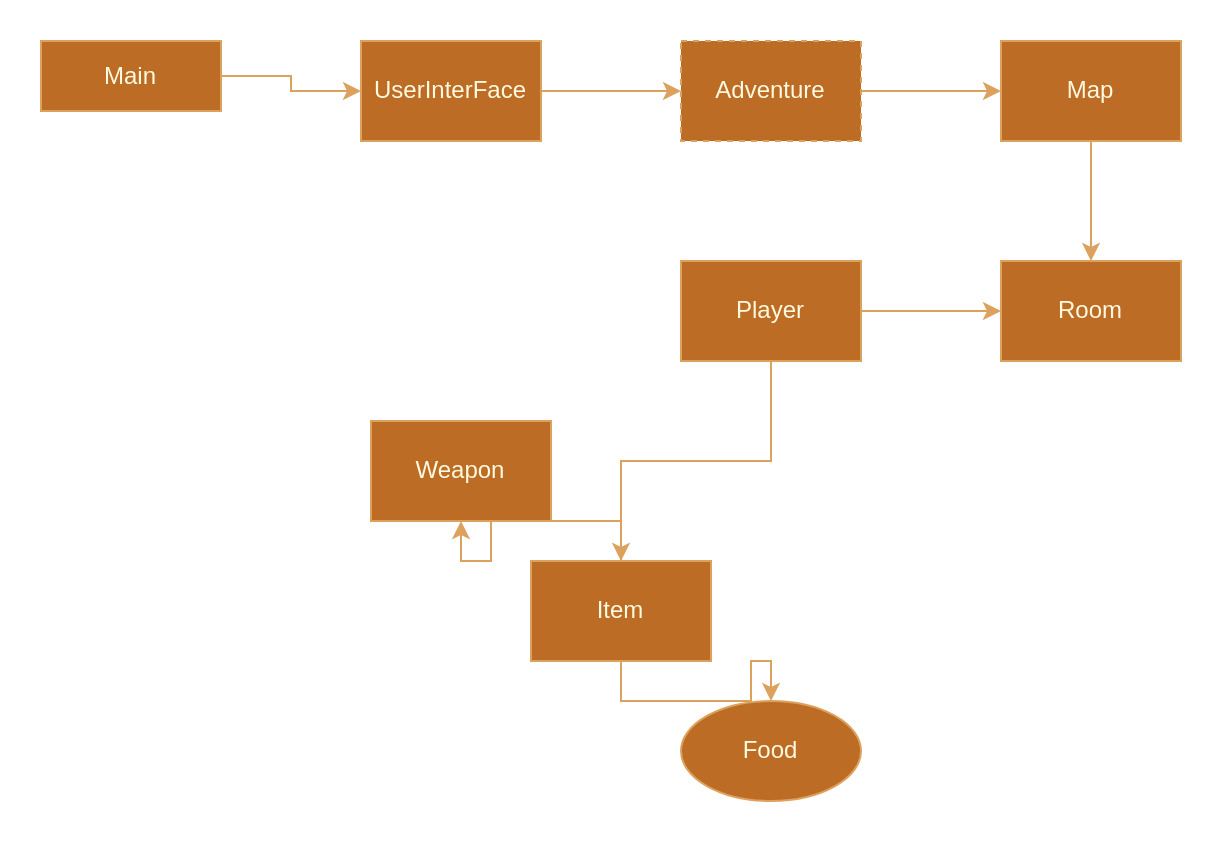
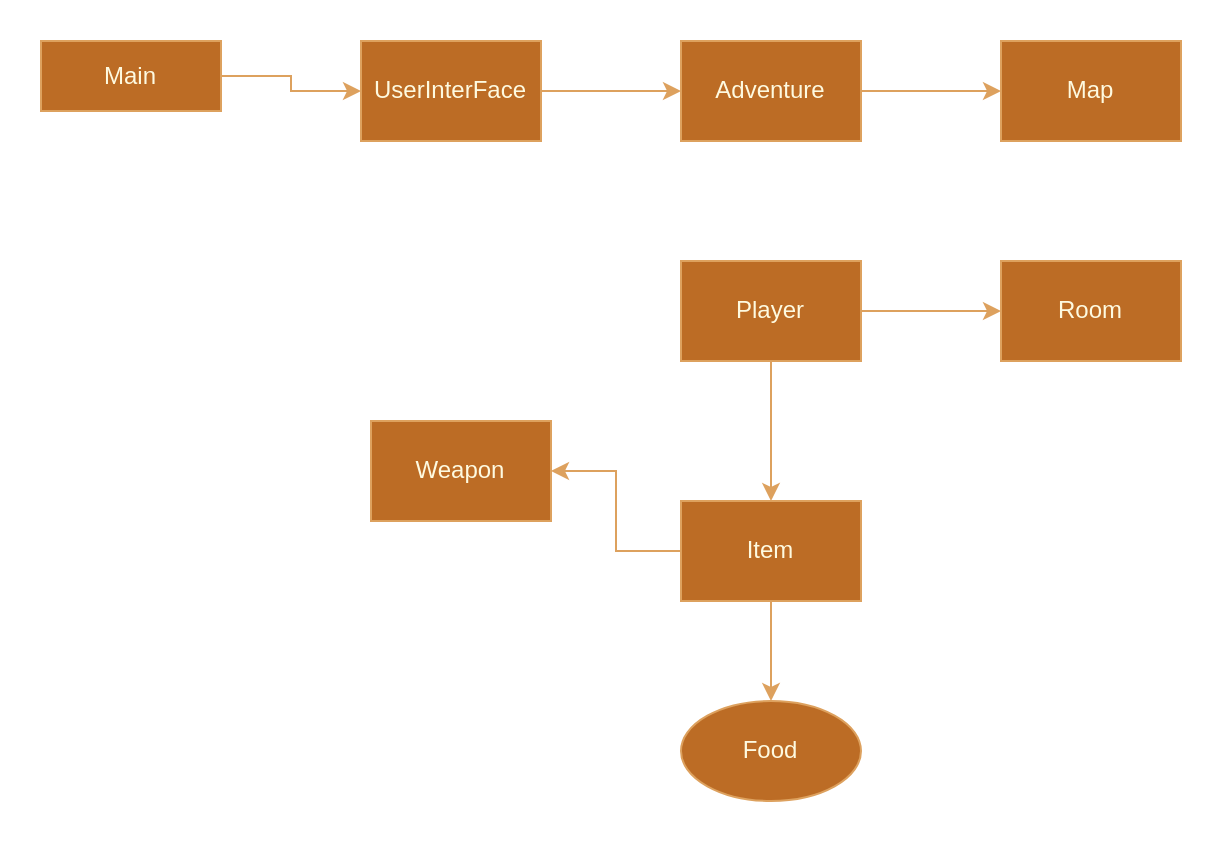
  <mxCell id="0" />
  <mxCell id="1" parent="0" />
  <mxCell id="2" value="" style="edgeStyle=orthogonalEdgeStyle;rounded=0;orthogonalLoop=1;jettySize=auto;html=1;strokeColor=#DDA15E;fontColor=#FEFAE0;fillColor=#BC6C25;" edge="1" parent="1" source="3" target="5"><mxGeometry relative="1" as="geometry" /></mxCell>
  <mxCell id="3" value="Main" style="rounded=0;whiteSpace=wrap;html=1;labelBackgroundColor=none;fillColor=#BC6C25;strokeColor=#DDA15E;fontColor=#FEFAE0;" vertex="1" parent="1"><mxGeometry x="20" y="20" width="90" height="35" as="geometry" /></mxCell>
  <mxCell id="4" value="" style="edgeStyle=orthogonalEdgeStyle;rounded=0;orthogonalLoop=1;jettySize=auto;html=1;strokeColor=#DDA15E;fontColor=#FEFAE0;fillColor=#BC6C25;" edge="1" parent="1" source="5" target="12"><mxGeometry relative="1" as="geometry" /></mxCell>
  <mxCell id="5" value="UserInterFace" style="rounded=0;whiteSpace=wrap;html=1;labelBackgroundColor=none;fillColor=#BC6C25;strokeColor=#DDA15E;fontColor=#FEFAE0;" vertex="1" parent="1"><mxGeometry x="180" y="20" width="90" height="50" as="geometry" /></mxCell>
  <mxCell id="6" value="" style="edgeStyle=orthogonalEdgeStyle;rounded=0;orthogonalLoop=1;jettySize=auto;html=1;strokeColor=#DDA15E;fontColor=#FEFAE0;fillColor=#BC6C25;" edge="1" parent="1" source="8" target="10"><mxGeometry relative="1" as="geometry" /></mxCell>
  <mxCell id="7" value="" style="edgeStyle=orthogonalEdgeStyle;rounded=0;orthogonalLoop=1;jettySize=auto;html=1;strokeColor=#DDA15E;fontColor=#FEFAE0;fillColor=#BC6C25;" edge="1" parent="1" source="8" target="15"><mxGeometry relative="1" as="geometry" /></mxCell>
  <mxCell id="8" value="Player" style="rounded=0;whiteSpace=wrap;html=1;labelBackgroundColor=none;fillColor=#BC6C25;strokeColor=#DDA15E;fontColor=#FEFAE0;" vertex="1" parent="1"><mxGeometry x="340" y="130" width="90" height="50" as="geometry" /></mxCell>
  <mxCell id="9" value="Food" style="ellipse;whiteSpace=wrap;html=1;labelBackgroundColor=none;fillColor=#BC6C25;strokeColor=#DDA15E;fontColor=#FEFAE0;" vertex="1" parent="1"><mxGeometry x="340" y="350" width="90" height="50" as="geometry" /></mxCell>
  <mxCell id="10" value="Room" style="rounded=0;whiteSpace=wrap;html=1;labelBackgroundColor=none;fillColor=#BC6C25;strokeColor=#DDA15E;fontColor=#FEFAE0;" vertex="1" parent="1"><mxGeometry x="500" y="130" width="90" height="50" as="geometry" /></mxCell>
  <mxCell id="11" value="" style="edgeStyle=orthogonalEdgeStyle;rounded=0;orthogonalLoop=1;jettySize=auto;html=1;strokeColor=#DDA15E;fontColor=#FEFAE0;fillColor=#BC6C25;" edge="1" parent="1" source="12" target="17"><mxGeometry relative="1" as="geometry" /></mxCell>
- <mxCell id="12" value="Adventure" style="rounded=0;whiteSpace=wrap;html=1;labelBackgroundColor=none;fillColor=#BC6C25;strokeColor=#DDA15E;fontColor=#FEFAE0;dashed=1;" vertex="1" parent="1"><mxGeometry x="340" y="20" width="90" height="50" as="geometry" /></mxCell>
+ <mxCell id="12" value="Adventure" style="rounded=0;whiteSpace=wrap;html=1;labelBackgroundColor=none;fillColor=#BC6C25;strokeColor=#DDA15E;fontColor=#FEFAE0;" vertex="1" parent="1"><mxGeometry x="340" y="20" width="90" height="50" as="geometry" /></mxCell>
  <mxCell id="13" value="" style="edgeStyle=orthogonalEdgeStyle;rounded=0;orthogonalLoop=1;jettySize=auto;html=1;strokeColor=#DDA15E;fontColor=#FEFAE0;fillColor=#BC6C25;" edge="1" parent="1" source="15" target="18"><mxGeometry relative="1" as="geometry" /></mxCell>
  <mxCell id="14" value="" style="edgeStyle=orthogonalEdgeStyle;rounded=0;orthogonalLoop=1;jettySize=auto;html=1;strokeColor=#DDA15E;fontColor=#FEFAE0;fillColor=#BC6C25;" edge="1" parent="1" source="15" target="9"><mxGeometry relative="1" as="geometry" /></mxCell>
- <mxCell id="15" value="Item" style="rounded=0;whiteSpace=wrap;html=1;labelBackgroundColor=none;fillColor=#BC6C25;strokeColor=#DDA15E;fontColor=#FEFAE0;" vertex="1" parent="1"><mxGeometry x="265" y="280" width="90" height="50" as="geometry" /></mxCell>
- <mxCell id="16" value="" style="edgeStyle=orthogonalEdgeStyle;rounded=0;orthogonalLoop=1;jettySize=auto;html=1;strokeColor=#DDA15E;fontColor=#FEFAE0;fillColor=#BC6C25;" edge="1" parent="1" source="17" target="10"><mxGeometry relative="1" as="geometry" /></mxCell>
+ <mxCell id="15" value="Item" style="rounded=0;whiteSpace=wrap;html=1;labelBackgroundColor=none;fillColor=#BC6C25;strokeColor=#DDA15E;fontColor=#FEFAE0;" vertex="1" parent="1"><mxGeometry x="340" y="250" width="90" height="50" as="geometry" /></mxCell>
  <mxCell id="17" value="Map" style="rounded=0;whiteSpace=wrap;html=1;labelBackgroundColor=none;fillColor=#BC6C25;strokeColor=#DDA15E;fontColor=#FEFAE0;" vertex="1" parent="1"><mxGeometry x="500" y="20" width="90" height="50" as="geometry" /></mxCell>
  <mxCell id="18" value="Weapon" style="rounded=0;whiteSpace=wrap;html=1;labelBackgroundColor=none;fillColor=#BC6C25;strokeColor=#DDA15E;fontColor=#FEFAE0;" vertex="1" parent="1"><mxGeometry x="185" y="210" width="90" height="50" as="geometry" /></mxCell>
